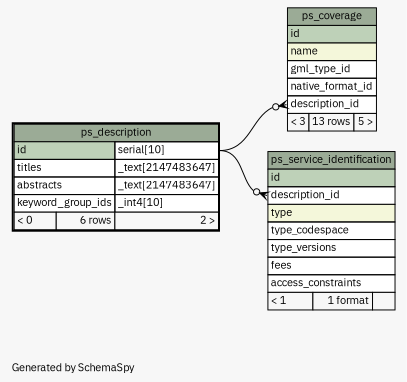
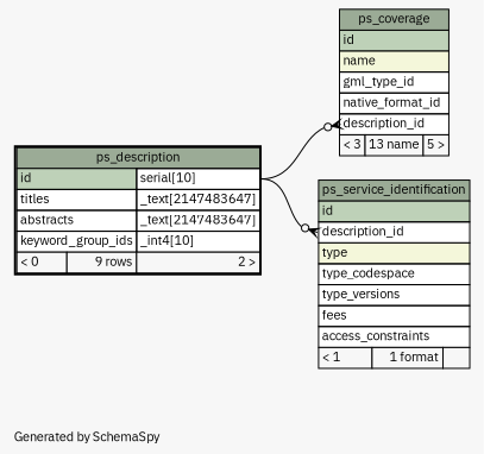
  digraph {
    bgcolor="#f7f7f7"
    fontname="IBM Plex Sans"
    fontsize=11
    label="\nGenerated by SchemaSpy"
    labeljust=l
    nodesep=0.18
    rankdir=RL
    ranksep=0.46
    node [fontname="IBM Plex Sans" fontsize=11 shape=plaintext]
    edge [arrowhead=none arrowsize=0.8 arrowtail=crowodot dir=back fontname="IBM Plex Sans" headport="id.type:e" tailport="description_id:w"]
-   n1 [label=<     <TABLE BORDER="0" CELLBORDER="1" CELLSPACING="0" BGCOLOR="#ffffff">       <TR><TD COLSPAN="3" BGCOLOR="#9bab96" ALIGN="CENTER">ps_coverage</TD></TR>       <TR><TD PORT="id" COLSPAN="3" BGCOLOR="#bed1b8" ALIGN="LEFT">id</TD></TR>       <TR><TD PORT="name" COLSPAN="3" BGCOLOR="#f4f7da" ALIGN="LEFT">name</TD></TR>       <TR><TD PORT="gml_type_id" COLSPAN="3" ALIGN="LEFT">gml_type_id</TD></TR>       <TR><TD PORT="native_format_id" COLSPAN="3" ALIGN="LEFT">native_format_id</TD></TR>       <TR><TD PORT="description_id" COLSPAN="3" ALIGN="LEFT">description_id</TD></TR>       <TR><TD ALIGN="LEFT" BGCOLOR="#f7f7f7">&lt; 3</TD><TD ALIGN="RIGHT" BGCOLOR="#f7f7f7">13 rows</TD><TD ALIGN="RIGHT" BGCOLOR="#f7f7f7">5 &gt;</TD></TR>     </TABLE>>]
-   n2 [label=<     <TABLE BORDER="2" CELLBORDER="1" CELLSPACING="0" BGCOLOR="#ffffff">       <TR><TD COLSPAN="3" BGCOLOR="#9bab96" ALIGN="CENTER">ps_description</TD></TR>       <TR><TD PORT="id" COLSPAN="2" BGCOLOR="#bed1b8" ALIGN="LEFT">id</TD><TD PORT="id.type" ALIGN="LEFT">serial[10]</TD></TR>       <TR><TD PORT="titles" COLSPAN="2" ALIGN="LEFT">titles</TD><TD PORT="titles.type" ALIGN="LEFT">_text[2147483647]</TD></TR>       <TR><TD PORT="abstracts" COLSPAN="2" ALIGN="LEFT">abstracts</TD><TD PORT="abstracts.type" ALIGN="LEFT">_text[2147483647]</TD></TR>       <TR><TD PORT="keyword_group_ids" COLSPAN="2" ALIGN="LEFT">keyword_group_ids</TD><TD PORT="keyword_group_ids.type" ALIGN="LEFT">_int4[10]</TD></TR>       <TR><TD ALIGN="LEFT" BGCOLOR="#f7f7f7">&lt; 0</TD><TD ALIGN="RIGHT" BGCOLOR="#f7f7f7">6 rows</TD><TD ALIGN="RIGHT" BGCOLOR="#f7f7f7">2 &gt;</TD></TR>     </TABLE>>]
+   n1 [label=<     <TABLE BORDER="0" CELLBORDER="1" CELLSPACING="0" BGCOLOR="#ffffff">       <TR><TD COLSPAN="3" BGCOLOR="#9bab96" ALIGN="CENTER">ps_coverage</TD></TR>       <TR><TD PORT="id" COLSPAN="3" BGCOLOR="#bed1b8" ALIGN="LEFT">id</TD></TR>       <TR><TD PORT="name" COLSPAN="3" BGCOLOR="#f4f7da" ALIGN="LEFT">name</TD></TR>       <TR><TD PORT="gml_type_id" COLSPAN="3" ALIGN="LEFT">gml_type_id</TD></TR>       <TR><TD PORT="native_format_id" COLSPAN="3" ALIGN="LEFT">native_format_id</TD></TR>       <TR><TD PORT="description_id" COLSPAN="3" ALIGN="LEFT">description_id</TD></TR>       <TR><TD ALIGN="LEFT" BGCOLOR="#f7f7f7">&lt; 3</TD><TD ALIGN="RIGHT" BGCOLOR="#f7f7f7">13 name</TD><TD ALIGN="RIGHT" BGCOLOR="#f7f7f7">5 &gt;</TD></TR>     </TABLE>>]
+   n2 [label=<     <TABLE BORDER="2" CELLBORDER="1" CELLSPACING="0" BGCOLOR="#ffffff">       <TR><TD COLSPAN="3" BGCOLOR="#9bab96" ALIGN="CENTER">ps_description</TD></TR>       <TR><TD PORT="id" COLSPAN="2" BGCOLOR="#bed1b8" ALIGN="LEFT">id</TD><TD PORT="id.type" ALIGN="LEFT">serial[10]</TD></TR>       <TR><TD PORT="titles" COLSPAN="2" ALIGN="LEFT">titles</TD><TD PORT="titles.type" ALIGN="LEFT">_text[2147483647]</TD></TR>       <TR><TD PORT="abstracts" COLSPAN="2" ALIGN="LEFT">abstracts</TD><TD PORT="abstracts.type" ALIGN="LEFT">_text[2147483647]</TD></TR>       <TR><TD PORT="keyword_group_ids" COLSPAN="2" ALIGN="LEFT">keyword_group_ids</TD><TD PORT="keyword_group_ids.type" ALIGN="LEFT">_int4[10]</TD></TR>       <TR><TD ALIGN="LEFT" BGCOLOR="#f7f7f7">&lt; 0</TD><TD ALIGN="RIGHT" BGCOLOR="#f7f7f7">9 rows</TD><TD ALIGN="RIGHT" BGCOLOR="#f7f7f7">2 &gt;</TD></TR>     </TABLE>>]
    n3 [label=<     <TABLE BORDER="0" CELLBORDER="1" CELLSPACING="0" BGCOLOR="#ffffff">       <TR><TD COLSPAN="3" BGCOLOR="#9bab96" ALIGN="CENTER">ps_service_identification</TD></TR>       <TR><TD PORT="id" COLSPAN="3" BGCOLOR="#bed1b8" ALIGN="LEFT">id</TD></TR>       <TR><TD PORT="description_id" COLSPAN="3" ALIGN="LEFT">description_id</TD></TR>       <TR><TD PORT="type" COLSPAN="3" BGCOLOR="#f4f7da" ALIGN="LEFT">type</TD></TR>       <TR><TD PORT="type_codespace" COLSPAN="3" ALIGN="LEFT">type_codespace</TD></TR>       <TR><TD PORT="type_versions" COLSPAN="3" ALIGN="LEFT">type_versions</TD></TR>       <TR><TD PORT="fees" COLSPAN="3" ALIGN="LEFT">fees</TD></TR>       <TR><TD PORT="access_constraints" COLSPAN="3" ALIGN="LEFT">access_constraints</TD></TR>       <TR><TD ALIGN="LEFT" BGCOLOR="#f7f7f7">&lt; 1</TD><TD ALIGN="RIGHT" BGCOLOR="#f7f7f7">1 format</TD><TD ALIGN="RIGHT" BGCOLOR="#f7f7f7">  </TD></TR>     </TABLE>>]
    n1 -> n2
    n3 -> n2
  }
